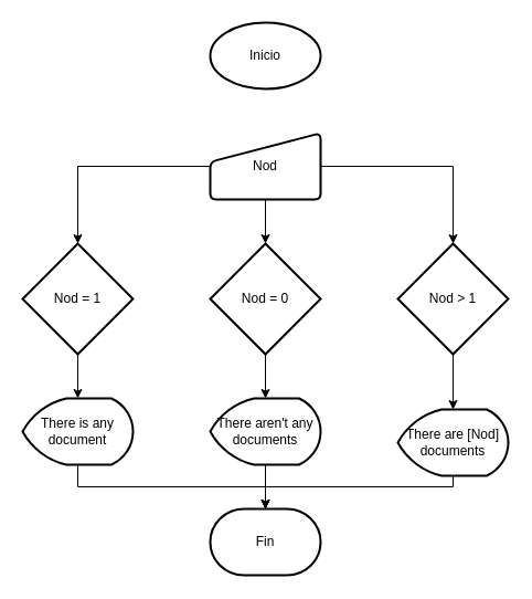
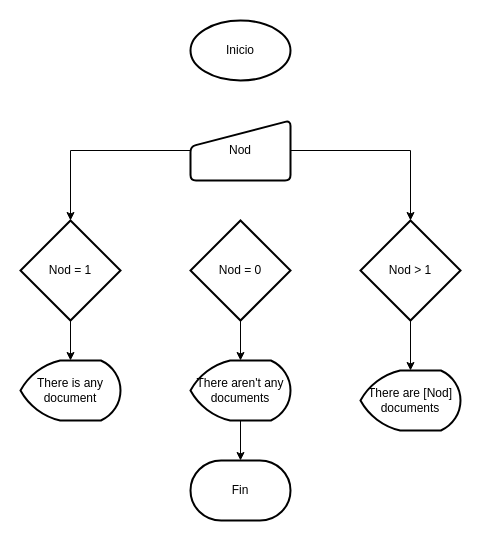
  <mxCell id="0" />
  <mxCell id="1" parent="0" />
  <mxCell id="2" value="Inicio" style="strokeWidth=2;html=1;shape=mxgraph.flowchart.start_1;whiteSpace=wrap;" vertex="1" parent="1"><mxGeometry x="190" y="20" width="100" height="60" as="geometry" /></mxCell>
- <mxCell id="3" value="" style="edgeStyle=orthogonalEdgeStyle;rounded=0;orthogonalLoop=1;jettySize=auto;html=1;" edge="1" parent="1" source="4" target="6"><mxGeometry relative="1" as="geometry" /></mxCell>
  <mxCell id="4" value="Nod" style="html=1;strokeWidth=2;shape=manualInput;whiteSpace=wrap;rounded=1;size=26;arcSize=11;" vertex="1" parent="1"><mxGeometry x="190" y="120" width="100" height="60" as="geometry" /></mxCell>
  <mxCell id="5" value="" style="edgeStyle=orthogonalEdgeStyle;rounded=0;orthogonalLoop=1;jettySize=auto;html=1;" edge="1" parent="1" source="6" target="15"><mxGeometry relative="1" as="geometry" /></mxCell>
  <mxCell id="6" value="Nod = 0" style="strokeWidth=2;html=1;shape=mxgraph.flowchart.decision;whiteSpace=wrap;" vertex="1" parent="1"><mxGeometry x="190" y="220" width="100" height="100" as="geometry" /></mxCell>
  <mxCell id="7" value="" style="edgeStyle=orthogonalEdgeStyle;rounded=0;orthogonalLoop=1;jettySize=auto;html=1;" edge="1" parent="1" source="8" target="13"><mxGeometry relative="1" as="geometry" /></mxCell>
  <mxCell id="8" value="Nod = 1" style="strokeWidth=2;html=1;shape=mxgraph.flowchart.decision;whiteSpace=wrap;" vertex="1" parent="1"><mxGeometry x="20" y="220" width="100" height="100" as="geometry" /></mxCell>
  <mxCell id="9" style="edgeStyle=orthogonalEdgeStyle;rounded=0;orthogonalLoop=1;jettySize=auto;html=1;entryX=0.5;entryY=0;entryDx=0;entryDy=0;entryPerimeter=0;" edge="1" parent="1" source="4" target="8"><mxGeometry relative="1" as="geometry" /></mxCell>
  <mxCell id="10" value="" style="edgeStyle=orthogonalEdgeStyle;rounded=0;orthogonalLoop=1;jettySize=auto;html=1;" edge="1" parent="1" source="11" target="16"><mxGeometry relative="1" as="geometry" /></mxCell>
  <mxCell id="11" value="Nod &amp;gt; 1" style="strokeWidth=2;html=1;shape=mxgraph.flowchart.decision;whiteSpace=wrap;" vertex="1" parent="1"><mxGeometry x="360" y="220" width="100" height="100" as="geometry" /></mxCell>
  <mxCell id="12" style="edgeStyle=orthogonalEdgeStyle;rounded=0;orthogonalLoop=1;jettySize=auto;html=1;entryX=0.5;entryY=0;entryDx=0;entryDy=0;entryPerimeter=0;" edge="1" parent="1" source="4" target="11"><mxGeometry relative="1" as="geometry" /></mxCell>
  <mxCell id="13" value="There is any document" style="strokeWidth=2;html=1;shape=mxgraph.flowchart.display;whiteSpace=wrap;" vertex="1" parent="1"><mxGeometry x="20" y="360" width="100" height="60" as="geometry" /></mxCell>
  <mxCell id="14" value="" style="edgeStyle=orthogonalEdgeStyle;rounded=0;orthogonalLoop=1;jettySize=auto;html=1;" edge="1" parent="1" source="15" target="17"><mxGeometry relative="1" as="geometry" /></mxCell>
  <mxCell id="15" value="There aren't any documents" style="strokeWidth=2;html=1;shape=mxgraph.flowchart.display;whiteSpace=wrap;" vertex="1" parent="1"><mxGeometry x="190" y="360" width="100" height="60" as="geometry" /></mxCell>
  <mxCell id="16" value="There are [Nod] documents" style="strokeWidth=2;html=1;shape=mxgraph.flowchart.display;whiteSpace=wrap;" vertex="1" parent="1"><mxGeometry x="360" y="370" width="100" height="60" as="geometry" /></mxCell>
  <mxCell id="17" value="Fin" style="strokeWidth=2;html=1;shape=mxgraph.flowchart.terminator;whiteSpace=wrap;" vertex="1" parent="1"><mxGeometry x="190" y="460" width="100" height="60" as="geometry" /></mxCell>
- <mxCell id="18" style="edgeStyle=orthogonalEdgeStyle;rounded=0;orthogonalLoop=1;jettySize=auto;html=1;entryX=0.5;entryY=0;entryDx=0;entryDy=0;entryPerimeter=0;" edge="1" parent="1" source="13" target="17"><mxGeometry relative="1" as="geometry"><Array as="points"><mxPoint x="70" y="440" /><mxPoint x="240" y="440" /></Array></mxGeometry></mxCell>
- <mxCell id="19" style="edgeStyle=orthogonalEdgeStyle;rounded=0;orthogonalLoop=1;jettySize=auto;html=1;entryX=0.5;entryY=0;entryDx=0;entryDy=0;entryPerimeter=0;" edge="1" parent="1" source="16" target="17"><mxGeometry relative="1" as="geometry"><Array as="points"><mxPoint x="410" y="440" /><mxPoint x="240" y="440" /></Array></mxGeometry></mxCell>
